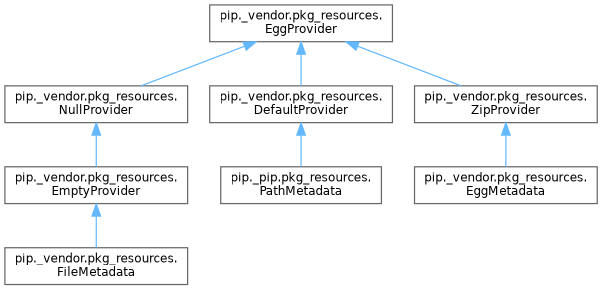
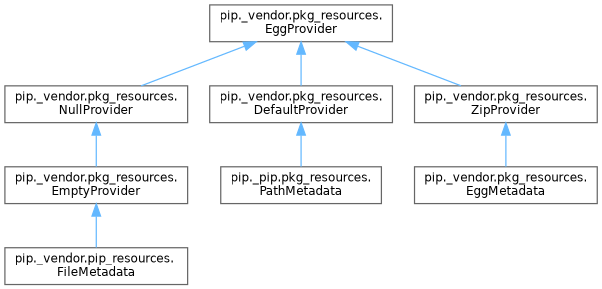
  digraph {
    rankdir=TB
    node [color=grey40 fillcolor=white fontname=Helvetica fontsize=10 shape=box style=filled]
    edge [color=steelblue1 dir=back fontname=Helvetica fontsize=10 labelfontname=Helvetica labelfontsize=10 style=solid]
    n1 [height=0.2 label="pip._vendor.pkg_resources.\lNullProvider" width=0.4]
    n2 [height=0.2 label="pip._vendor.pkg_resources.\lEmptyProvider" width=0.4]
    n3 [height=0.2 label="pip._vendor.pkg_resources.\lEggProvider" width=0.4]
    n4 [height=0.2 label="pip._vendor.pkg_resources.\lDefaultProvider" width=0.4]
    n5 [height=0.2 label="pip._vendor.pkg_resources.\lZipProvider" width=0.4]
-   n6 [height=0.2 label="pip._vendor.pkg_resources.\lFileMetadata" width=0.4]
+   n6 [height=0.2 label="pip._vendor.pip_resources.\lFileMetadata" width=0.4]
    n7 [height=0.2 label="pip._pip.pkg_resources.\lPathMetadata" width=0.4]
    n8 [height=0.2 label="pip._vendor.pkg_resources.\lEggMetadata" width=0.4]
    n1 -> n2
    n2 -> n6
    n3 -> n1
    n3 -> n4
    n3 -> n5
    n4 -> n7
    n5 -> n8
  }
